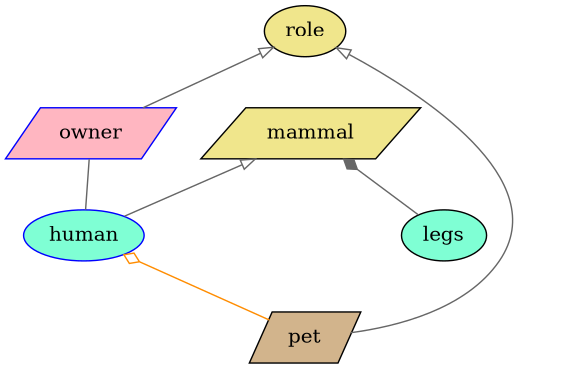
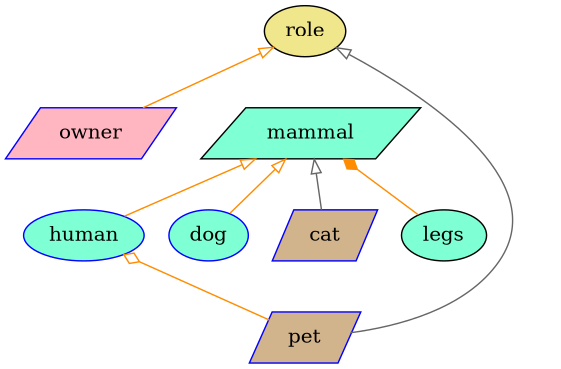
  digraph {
    node [color=black fillcolor=aquamarine shape=parallelogram style=filled]
    edge [arrowtail=empty color=darkorange dir=back style=solid]
-   mammal [fillcolor=khaki]
+   mammal
+   dog [color=blue shape=ellipse]
    human [color=blue shape=ellipse]
+   cat [color=blue fillcolor=tan]
    legs [shape=ellipse]
    role [fillcolor=khaki shape=ellipse]
    owner [color=blue fillcolor=lightpink]
-   pet [fillcolor=tan]
-   mammal -> human [color=gray40]
-   mammal -> legs [arrowtail=diamond color=gray40]
+   pet [color=blue fillcolor=tan]
+   mammal -> dog
+   mammal -> human
+   mammal -> cat [color=gray40]
+   mammal -> legs [arrowtail=diamond]
    human -> pet [arrowtail=odiamond]
-   role -> owner [color=gray40]
+   role -> owner
    role -> pet [color=gray40]
-   owner -> human [color=gray40 dir=none arrowtail=""]
  }
